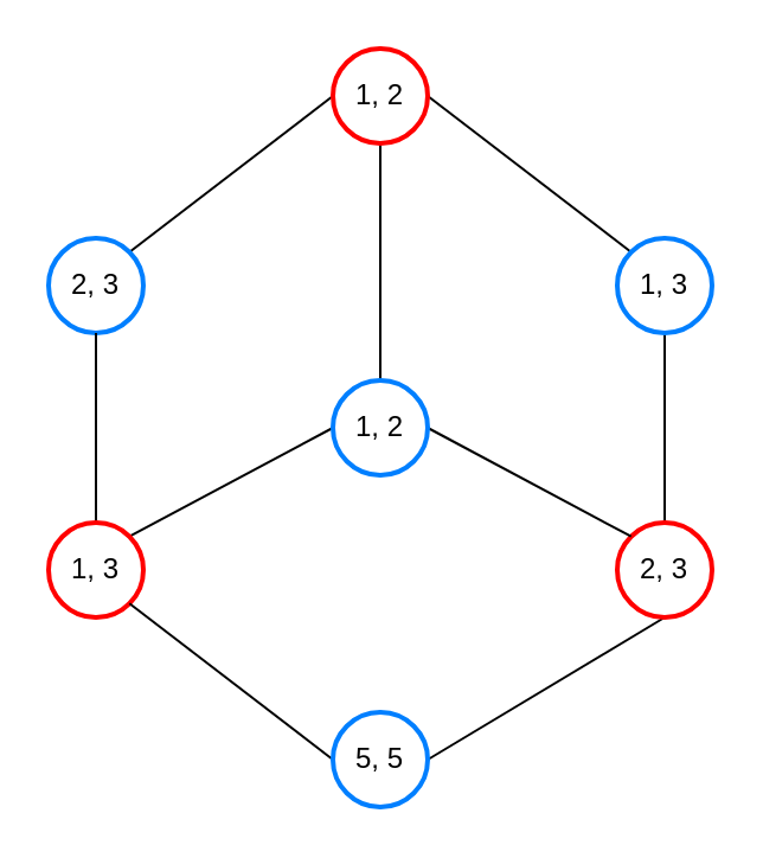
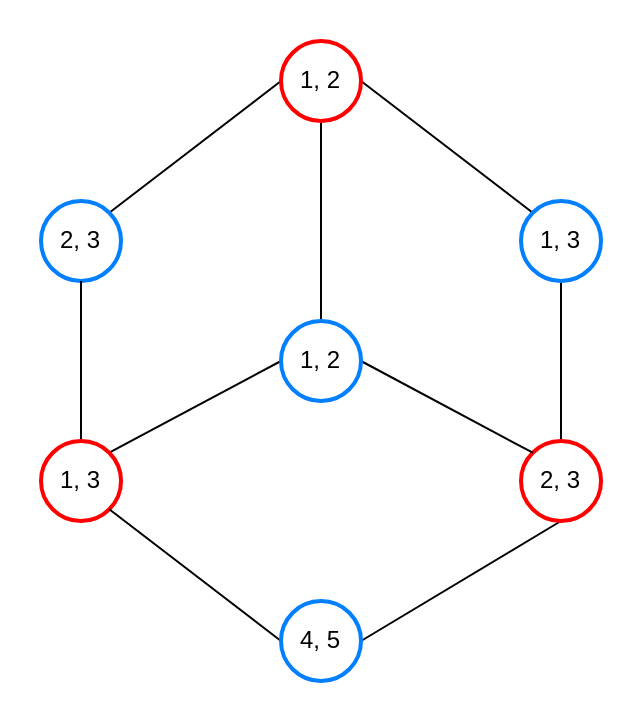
  <mxCell id="0" />
  <mxCell id="1" parent="0" />
  <mxCell id="2" style="edgeStyle=none;rounded=0;orthogonalLoop=1;jettySize=auto;html=1;exitX=0;exitY=0.5;exitDx=0;exitDy=0;entryX=1;entryY=0;entryDx=0;entryDy=0;endArrow=none;endFill=0;" edge="1" parent="1" source="5" target="6"><mxGeometry relative="1" as="geometry" /></mxCell>
  <mxCell id="3" style="edgeStyle=none;rounded=0;orthogonalLoop=1;jettySize=auto;html=1;exitX=1;exitY=0.5;exitDx=0;exitDy=0;entryX=0;entryY=0;entryDx=0;entryDy=0;endArrow=none;endFill=0;" edge="1" parent="1" source="5" target="8"><mxGeometry relative="1" as="geometry" /></mxCell>
  <mxCell id="4" style="edgeStyle=none;rounded=0;orthogonalLoop=1;jettySize=auto;html=1;exitX=0.5;exitY=1;exitDx=0;exitDy=0;endArrow=none;endFill=0;" edge="1" parent="1" source="5" target="17"><mxGeometry relative="1" as="geometry" /></mxCell>
  <mxCell id="5" value="1, 2" style="ellipse;whiteSpace=wrap;html=1;aspect=fixed;strokeColor=#FF0000;strokeWidth=2;" vertex="1" parent="1"><mxGeometry x="140" y="20" width="40" height="40" as="geometry" /></mxCell>
  <mxCell id="6" value="2, 3" style="ellipse;whiteSpace=wrap;html=1;aspect=fixed;strokeColor=#007FFF;strokeWidth=2;" vertex="1" parent="1"><mxGeometry x="20" y="100" width="40" height="40" as="geometry" /></mxCell>
  <mxCell id="7" style="edgeStyle=none;rounded=0;orthogonalLoop=1;jettySize=auto;html=1;exitX=0.5;exitY=1;exitDx=0;exitDy=0;entryX=0.5;entryY=0;entryDx=0;entryDy=0;endArrow=none;endFill=0;" edge="1" parent="1" source="8" target="13"><mxGeometry relative="1" as="geometry" /></mxCell>
  <mxCell id="8" value="1, 3" style="ellipse;whiteSpace=wrap;html=1;aspect=fixed;strokeColor=#007FFF;strokeWidth=2;" vertex="1" parent="1"><mxGeometry x="260" y="100" width="40" height="40" as="geometry" /></mxCell>
  <mxCell id="9" style="edgeStyle=none;rounded=0;orthogonalLoop=1;jettySize=auto;html=1;exitX=0.5;exitY=0;exitDx=0;exitDy=0;entryX=0.5;entryY=1;entryDx=0;entryDy=0;endArrow=none;endFill=0;" edge="1" parent="1" source="11" target="6"><mxGeometry relative="1" as="geometry" /></mxCell>
  <mxCell id="10" style="edgeStyle=none;rounded=0;orthogonalLoop=1;jettySize=auto;html=1;exitX=1;exitY=0;exitDx=0;exitDy=0;entryX=0;entryY=0.5;entryDx=0;entryDy=0;endArrow=none;endFill=0;" edge="1" parent="1" source="11" target="17"><mxGeometry relative="1" as="geometry" /></mxCell>
  <mxCell id="11" value="1, 3" style="ellipse;whiteSpace=wrap;html=1;aspect=fixed;strokeColor=#FF0000;strokeWidth=2;" vertex="1" parent="1"><mxGeometry x="20" y="220" width="40" height="40" as="geometry" /></mxCell>
  <mxCell id="12" style="edgeStyle=none;rounded=0;orthogonalLoop=1;jettySize=auto;html=1;exitX=0.5;exitY=1;exitDx=0;exitDy=0;entryX=1;entryY=0.5;entryDx=0;entryDy=0;endArrow=none;endFill=0;" edge="1" parent="1" source="13" target="15"><mxGeometry relative="1" as="geometry" /></mxCell>
  <mxCell id="13" value="2, 3" style="ellipse;whiteSpace=wrap;html=1;aspect=fixed;strokeColor=#FF0000;strokeWidth=2;" vertex="1" parent="1"><mxGeometry x="260" y="220" width="40" height="40" as="geometry" /></mxCell>
  <mxCell id="14" style="edgeStyle=none;rounded=0;orthogonalLoop=1;jettySize=auto;html=1;exitX=0;exitY=0.5;exitDx=0;exitDy=0;entryX=1;entryY=1;entryDx=0;entryDy=0;endArrow=none;endFill=0;" edge="1" parent="1" source="15" target="11"><mxGeometry relative="1" as="geometry" /></mxCell>
- <mxCell id="15" value="5, 5" style="ellipse;whiteSpace=wrap;html=1;aspect=fixed;strokeColor=#007FFF;strokeWidth=2;" vertex="1" parent="1"><mxGeometry x="140" y="300" width="40" height="40" as="geometry" /></mxCell>
+ <mxCell id="15" value="4, 5" style="ellipse;whiteSpace=wrap;html=1;aspect=fixed;strokeColor=#007FFF;strokeWidth=2;" vertex="1" parent="1"><mxGeometry x="140" y="300" width="40" height="40" as="geometry" /></mxCell>
  <mxCell id="16" style="edgeStyle=none;rounded=0;orthogonalLoop=1;jettySize=auto;html=1;exitX=1;exitY=0.5;exitDx=0;exitDy=0;entryX=0;entryY=0;entryDx=0;entryDy=0;endArrow=none;endFill=0;" edge="1" parent="1" source="17" target="13"><mxGeometry relative="1" as="geometry" /></mxCell>
  <mxCell id="17" value="1, 2" style="ellipse;whiteSpace=wrap;html=1;aspect=fixed;strokeColor=#007FFF;strokeWidth=2;" vertex="1" parent="1"><mxGeometry x="140" y="160" width="40" height="40" as="geometry" /></mxCell>
